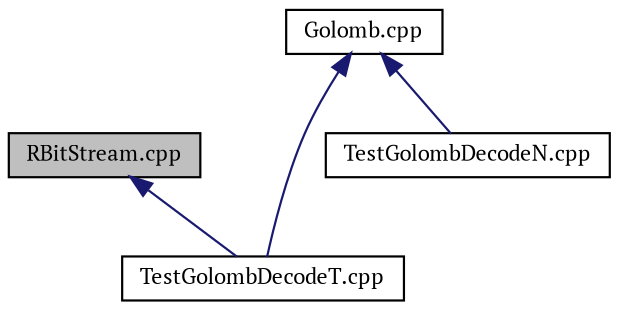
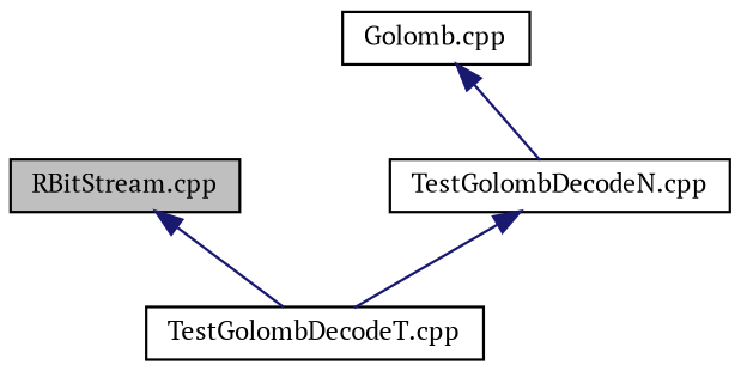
  digraph {
    fontname="PT Serif"
    node [color=black fillcolor=white fontname="PT Serif" fontsize=10 shape=record style=filled]
    edge [color=midnightblue dir=back fontname="PT Serif" fontsize=10 labelfontname=Helvetica labelfontsize=10 style=solid]
    n1 [fillcolor=grey75 fontcolor=black height=0.2 label="RBitStream.cpp" width=0.4]
    n2 [height=0.2 label="TestGolombDecodeT.cpp" width=0.4]
    n3 [height=0.2 label="Golomb.cpp" width=0.4]
    n4 [height=0.2 label="TestGolombDecodeN.cpp" width=0.4]
    n1 -> n2
-   n3 -> n2
+   n4 -> n2
    n3 -> n4
  }
